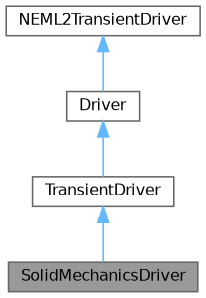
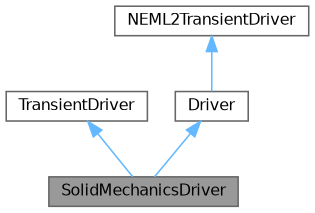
  digraph {
    node [color=gray40 fillcolor=white fontname=Helvetica fontsize=10 shape=box style=filled]
    edge [color=steelblue1 dir=back fontname=Helvetica fontsize=10 labelfontname=Helvetica labelfontsize=10 style=solid]
    n1 [fillcolor=grey60 fontcolor=black height=0.2 label=SolidMechanicsDriver width=0.4]
    n2 [height=0.2 label=TransientDriver width=0.4]
    n3 [height=0.2 label=Driver width=0.4]
    n4 [height=0.2 label=NEML2TransientDriver width=0.4]
    n2 -> n1
-   n3 -> n2
+   n3 -> n1
    n4 -> n3
  }
